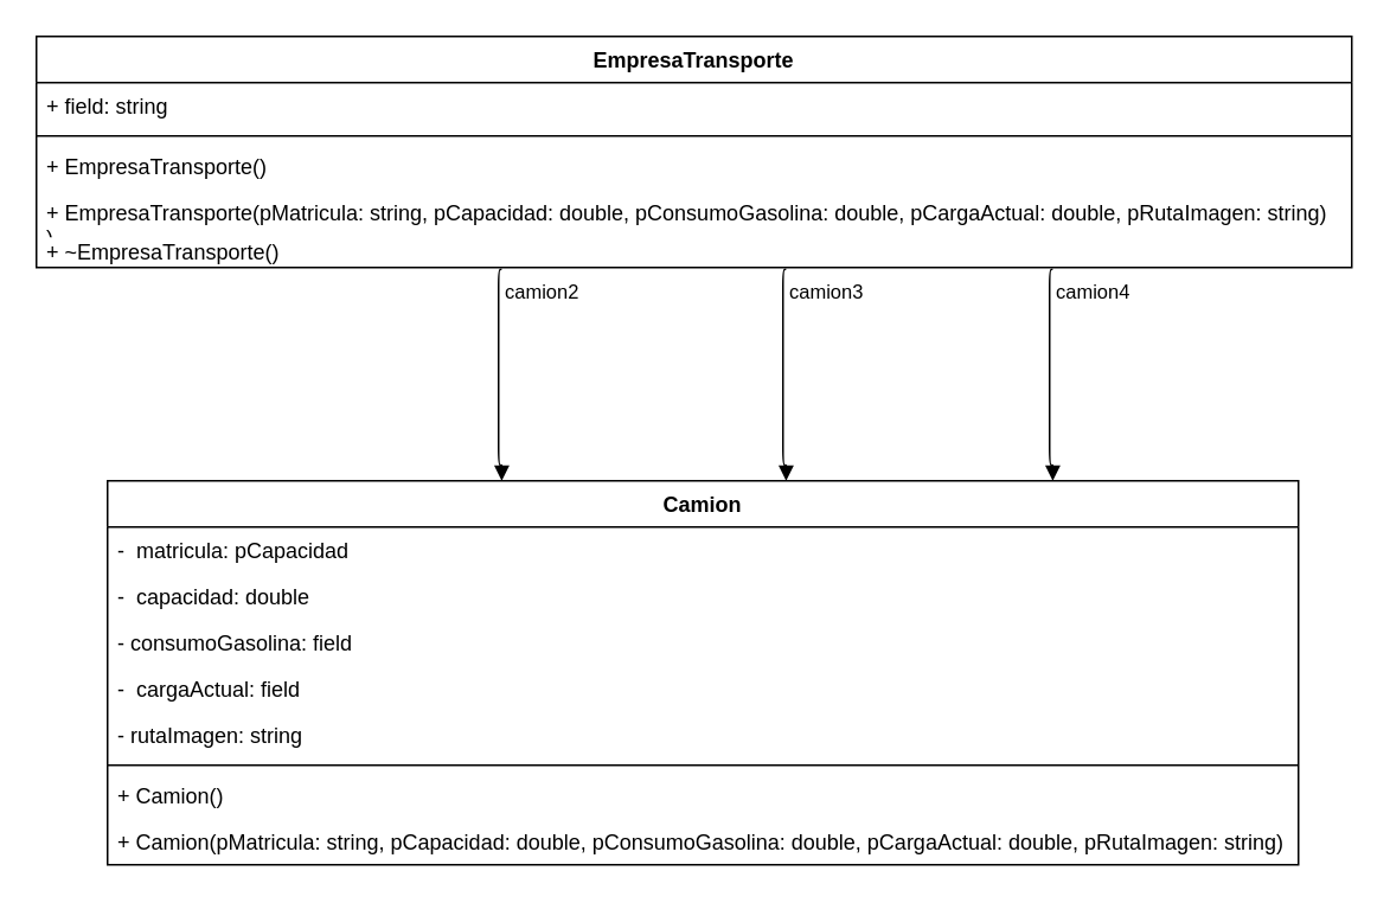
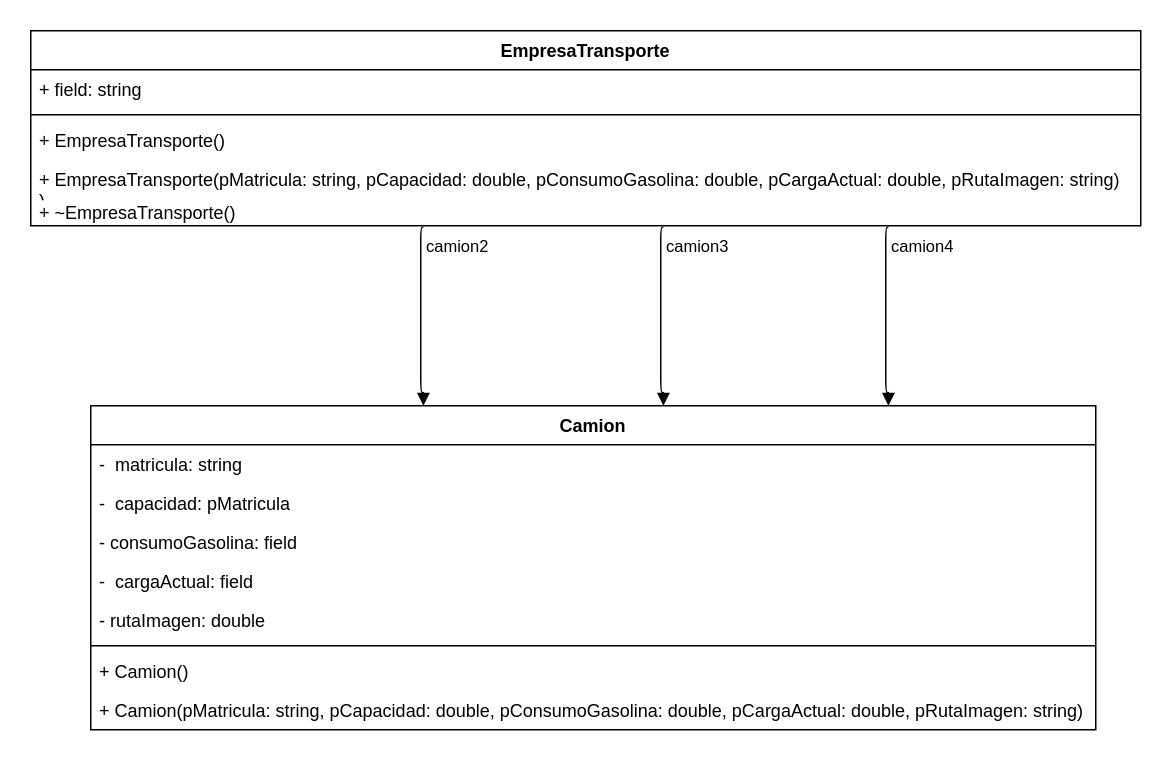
  <mxCell id="0" />
  <mxCell id="1" parent="0" />
  <mxCell id="2" value="EmpresaTransporte" style="swimlane;fontStyle=1;align=center;verticalAlign=top;childLayout=stackLayout;horizontal=1;startSize=26;horizontalStack=0;resizeParent=1;resizeParentMax=0;resizeLast=0;collapsible=1;marginBottom=0;" vertex="1" parent="1"><mxGeometry x="20" y="20" width="740" height="130" as="geometry" /></mxCell>
  <mxCell id="3" value="+ field: string" style="text;strokeColor=none;fillColor=none;align=left;verticalAlign=top;spacingLeft=4;spacingRight=4;overflow=hidden;rotatable=0;points=[[0,0.5],[1,0.5]];portConstraint=eastwest;" vertex="1" parent="2"><mxGeometry y="26" width="740" height="26" as="geometry" /></mxCell>
  <mxCell id="4" value="" style="line;strokeWidth=1;fillColor=none;align=left;verticalAlign=middle;spacingTop=-1;spacingLeft=3;spacingRight=3;rotatable=0;labelPosition=right;points=[];portConstraint=eastwest;" vertex="1" parent="2"><mxGeometry y="52" width="740" height="8" as="geometry" /></mxCell>
  <mxCell id="5" value="+ EmpresaTransporte()" style="text;strokeColor=none;fillColor=none;align=left;verticalAlign=top;spacingLeft=4;spacingRight=4;overflow=hidden;rotatable=0;points=[[0,0.5],[1,0.5]];portConstraint=eastwest;" vertex="1" parent="2"><mxGeometry y="60" width="740" height="26" as="geometry" /></mxCell>
  <mxCell id="6" value="+ EmpresaTransporte(pMatricula: string, pCapacidad: double, pConsumoGasolina: double, pCargaActual: double, pRutaImagen: string)&#10;)" style="text;strokeColor=none;fillColor=none;align=left;verticalAlign=top;spacingLeft=4;spacingRight=4;overflow=hidden;rotatable=0;points=[[0,0.5],[1,0.5]];portConstraint=eastwest;" vertex="1" parent="2"><mxGeometry y="86" width="740" height="22" as="geometry" /></mxCell>
  <mxCell id="7" value="+ ~EmpresaTransporte()" style="text;strokeColor=none;fillColor=none;align=left;verticalAlign=top;spacingLeft=4;spacingRight=4;overflow=hidden;rotatable=0;points=[[0,0.5],[1,0.5]];portConstraint=eastwest;" vertex="1" parent="2"><mxGeometry y="108" width="740" height="22" as="geometry" /></mxCell>
  <mxCell id="8" value="Camion" style="swimlane;fontStyle=1;align=center;verticalAlign=top;childLayout=stackLayout;horizontal=1;startSize=26;horizontalStack=0;resizeParent=1;resizeParentMax=0;resizeLast=0;collapsible=1;marginBottom=0;" vertex="1" parent="1"><mxGeometry x="60" y="270" width="670" height="216" as="geometry" /></mxCell>
- <mxCell id="9" value="-  matricula: pCapacidad " style="text;strokeColor=none;fillColor=none;align=left;verticalAlign=top;spacingLeft=4;spacingRight=4;overflow=hidden;rotatable=0;points=[[0,0.5],[1,0.5]];portConstraint=eastwest;" vertex="1" parent="8"><mxGeometry y="26" width="670" height="26" as="geometry" /></mxCell>
- <mxCell id="10" value="-  capacidad: double" style="text;strokeColor=none;fillColor=none;align=left;verticalAlign=top;spacingLeft=4;spacingRight=4;overflow=hidden;rotatable=0;points=[[0,0.5],[1,0.5]];portConstraint=eastwest;" vertex="1" parent="8"><mxGeometry y="52" width="670" height="26" as="geometry" /></mxCell>
+ <mxCell id="9" value="-  matricula: string " style="text;strokeColor=none;fillColor=none;align=left;verticalAlign=top;spacingLeft=4;spacingRight=4;overflow=hidden;rotatable=0;points=[[0,0.5],[1,0.5]];portConstraint=eastwest;" vertex="1" parent="8"><mxGeometry y="26" width="670" height="26" as="geometry" /></mxCell>
+ <mxCell id="10" value="-  capacidad: pMatricula" style="text;strokeColor=none;fillColor=none;align=left;verticalAlign=top;spacingLeft=4;spacingRight=4;overflow=hidden;rotatable=0;points=[[0,0.5],[1,0.5]];portConstraint=eastwest;" vertex="1" parent="8"><mxGeometry y="52" width="670" height="26" as="geometry" /></mxCell>
  <mxCell id="11" value="- consumoGasolina: field" style="text;strokeColor=none;fillColor=none;align=left;verticalAlign=top;spacingLeft=4;spacingRight=4;overflow=hidden;rotatable=0;points=[[0,0.5],[1,0.5]];portConstraint=eastwest;" vertex="1" parent="8"><mxGeometry y="78" width="670" height="26" as="geometry" /></mxCell>
  <mxCell id="12" value="-  cargaActual: field" style="text;strokeColor=none;fillColor=none;align=left;verticalAlign=top;spacingLeft=4;spacingRight=4;overflow=hidden;rotatable=0;points=[[0,0.5],[1,0.5]];portConstraint=eastwest;" vertex="1" parent="8"><mxGeometry y="104" width="670" height="26" as="geometry" /></mxCell>
- <mxCell id="13" value="- rutaImagen: string" style="text;strokeColor=none;fillColor=none;align=left;verticalAlign=top;spacingLeft=4;spacingRight=4;overflow=hidden;rotatable=0;points=[[0,0.5],[1,0.5]];portConstraint=eastwest;" vertex="1" parent="8"><mxGeometry y="130" width="670" height="26" as="geometry" /></mxCell>
+ <mxCell id="13" value="- rutaImagen: double" style="text;strokeColor=none;fillColor=none;align=left;verticalAlign=top;spacingLeft=4;spacingRight=4;overflow=hidden;rotatable=0;points=[[0,0.5],[1,0.5]];portConstraint=eastwest;" vertex="1" parent="8"><mxGeometry y="130" width="670" height="26" as="geometry" /></mxCell>
  <mxCell id="14" value="" style="line;strokeWidth=1;fillColor=none;align=left;verticalAlign=middle;spacingTop=-1;spacingLeft=3;spacingRight=3;rotatable=0;labelPosition=right;points=[];portConstraint=eastwest;" vertex="1" parent="8"><mxGeometry y="156" width="670" height="8" as="geometry" /></mxCell>
  <mxCell id="15" value="+ Camion()" style="text;strokeColor=none;fillColor=none;align=left;verticalAlign=top;spacingLeft=4;spacingRight=4;overflow=hidden;rotatable=0;points=[[0,0.5],[1,0.5]];portConstraint=eastwest;" vertex="1" parent="8"><mxGeometry y="164" width="670" height="26" as="geometry" /></mxCell>
  <mxCell id="16" value="+ Camion(pMatricula: string, pCapacidad: double, pConsumoGasolina: double, pCargaActual: double, pRutaImagen: string)" style="text;strokeColor=none;fillColor=none;align=left;verticalAlign=top;spacingLeft=4;spacingRight=4;overflow=hidden;rotatable=0;points=[[0,0.5],[1,0.5]];portConstraint=eastwest;" vertex="1" parent="8"><mxGeometry y="190" width="670" height="26" as="geometry" /></mxCell>
  <mxCell id="17" value="camion2" style="endArrow=block;endFill=1;html=1;edgeStyle=orthogonalEdgeStyle;align=left;verticalAlign=top;exitX=0.178;exitY=1;exitDx=0;exitDy=0;exitPerimeter=0;entryX=0.137;entryY=-0.005;entryDx=0;entryDy=0;entryPerimeter=0;" edge="1" parent="1"><mxGeometry x="-1" relative="1" as="geometry"><mxPoint x="281.72" y="151.08" as="sourcePoint" /><mxPoint x="281.79" y="270" as="targetPoint" /><Array as="points"><mxPoint x="280" y="151.08" /><mxPoint x="280" y="261.08" /><mxPoint x="282" y="261.08" /></Array></mxGeometry></mxCell>
  <mxCell id="18" value="camion3" style="endArrow=block;endFill=1;html=1;edgeStyle=orthogonalEdgeStyle;align=left;verticalAlign=top;exitX=0.178;exitY=1;exitDx=0;exitDy=0;exitPerimeter=0;entryX=0.137;entryY=-0.005;entryDx=0;entryDy=0;entryPerimeter=0;" edge="1" parent="1"><mxGeometry x="-1" relative="1" as="geometry"><mxPoint x="441.72" y="151.08" as="sourcePoint" /><mxPoint x="441.79" y="270" as="targetPoint" /><Array as="points"><mxPoint x="440" y="151.08" /><mxPoint x="440" y="261.08" /><mxPoint x="442" y="261.08" /></Array></mxGeometry></mxCell>
  <mxCell id="19" value="camion4" style="endArrow=block;endFill=1;html=1;edgeStyle=orthogonalEdgeStyle;align=left;verticalAlign=top;exitX=0.178;exitY=1;exitDx=0;exitDy=0;exitPerimeter=0;entryX=0.137;entryY=-0.005;entryDx=0;entryDy=0;entryPerimeter=0;" edge="1" parent="1"><mxGeometry x="-1" relative="1" as="geometry"><mxPoint x="591.72" y="151.08" as="sourcePoint" /><mxPoint x="591.79" y="270" as="targetPoint" /><Array as="points"><mxPoint x="590" y="151.08" /><mxPoint x="590" y="261.08" /><mxPoint x="592" y="261.08" /></Array></mxGeometry></mxCell>
